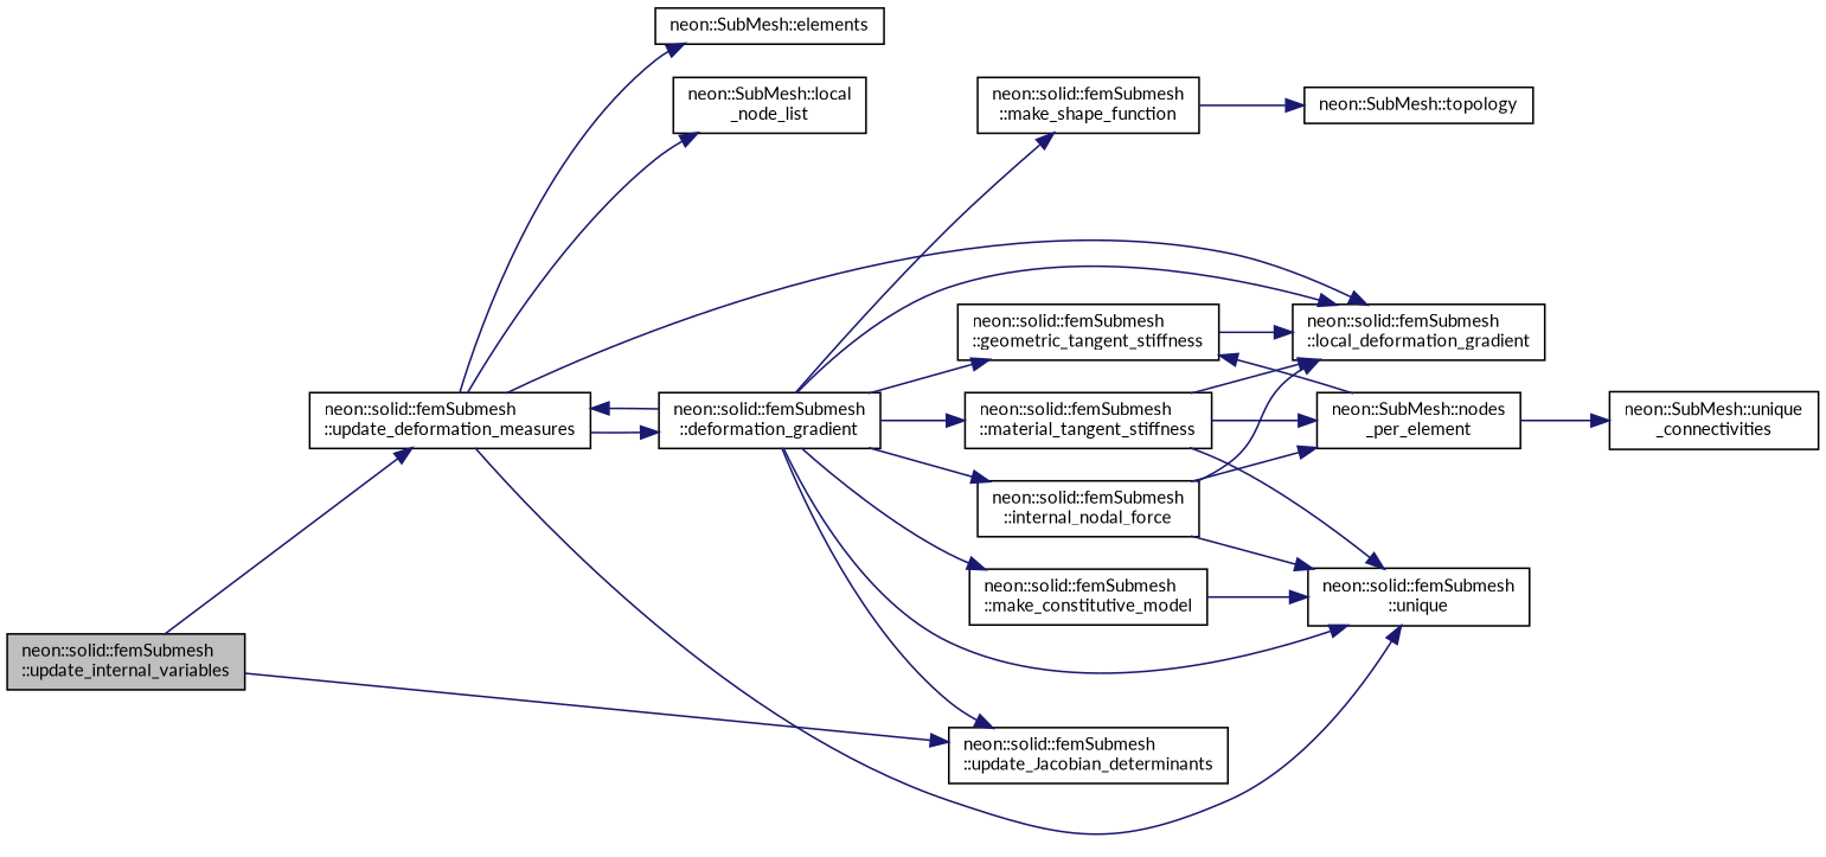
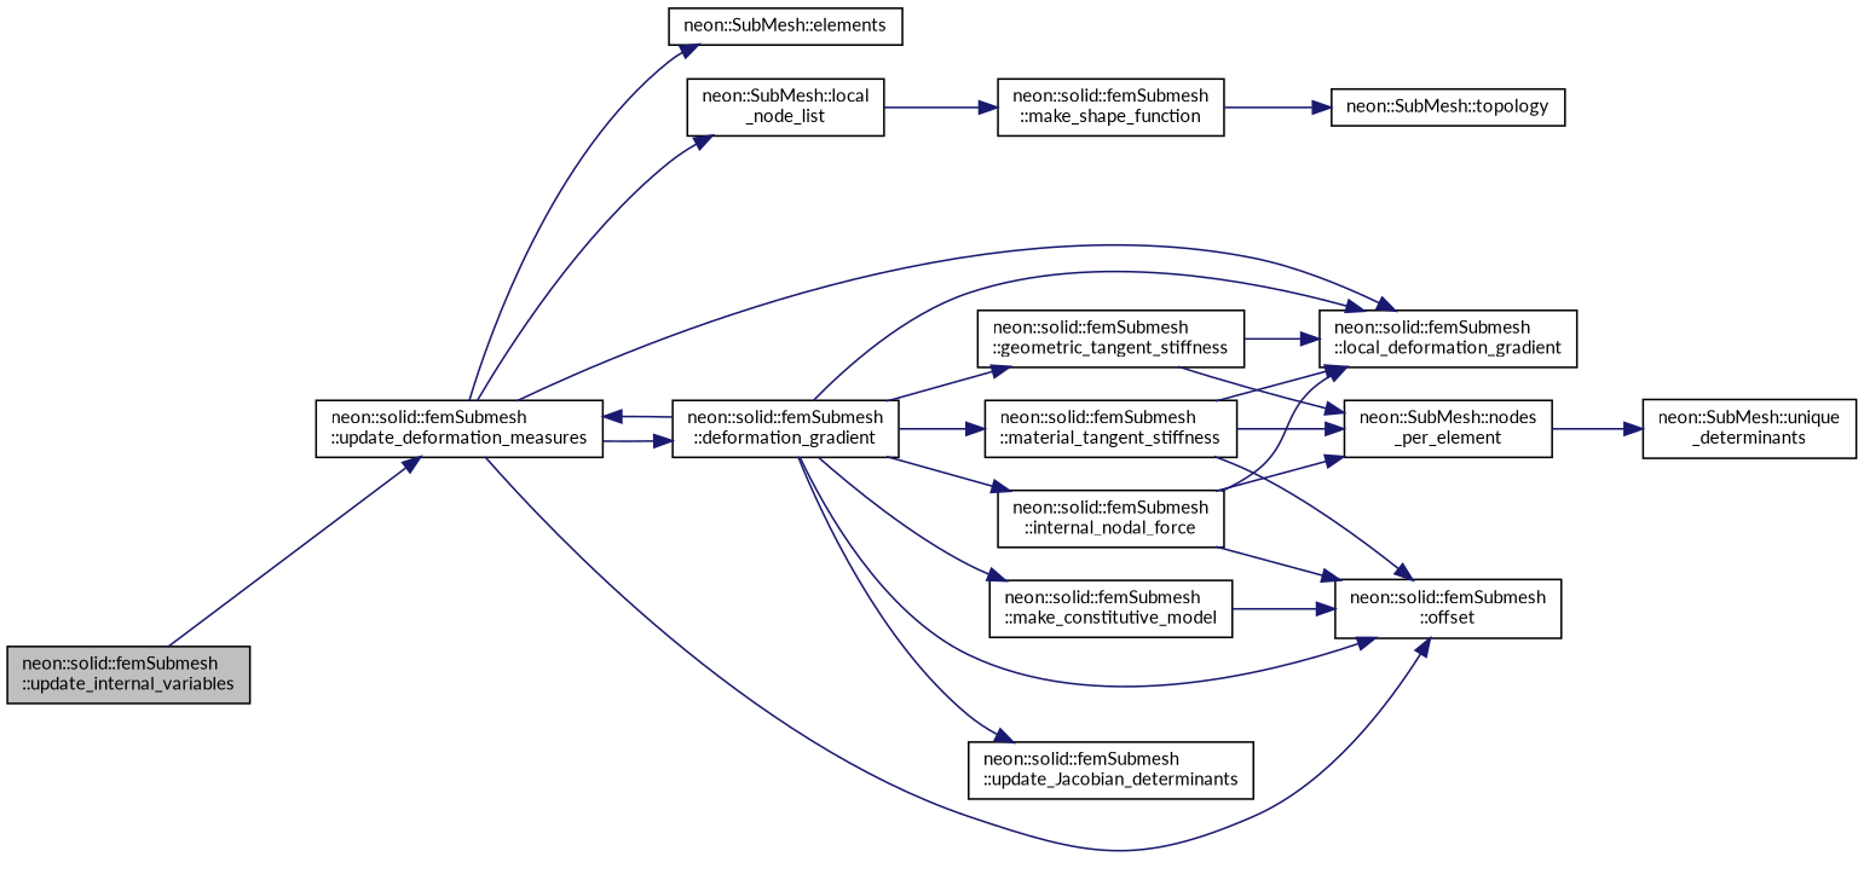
  digraph {
    fontname=Lato
    rankdir=LR
    node [color=black fillcolor=white fontname=Lato fontsize=10 shape=record style=filled]
    edge [color=midnightblue fontname=Lato fontsize=10 labelfontname=Helvetica labelfontsize=10 style=solid]
    n1 [fillcolor=grey75 fontcolor=black height=0.2 label="neon::solid::femSubmesh\l::update_internal_variables" width=0.4]
    n2 [height=0.2 label="neon::solid::femSubmesh\l::update_deformation_measures" width=0.4]
    n3 [height=0.2 label="neon::solid::femSubmesh\l::update_Jacobian_determinants" width=0.4]
    n4 [height=0.2 label="neon::SubMesh::elements" width=0.4]
    n5 [height=0.2 label="neon::SubMesh::local\l_node_list" width=0.4]
    n6 [height=0.2 label="neon::solid::femSubmesh\l::local_deformation_gradient" width=0.4]
-   n7 [height=0.2 label="neon::solid::femSubmesh\l::unique" width=0.4]
+   n7 [height=0.2 label="neon::solid::femSubmesh\l::offset" width=0.4]
    n8 [height=0.2 label="neon::solid::femSubmesh\l::deformation_gradient" width=0.4]
    n9 [height=0.2 label="neon::solid::femSubmesh\l::geometric_tangent_stiffness" width=0.4]
    n10 [height=0.2 label="neon::solid::femSubmesh\l::material_tangent_stiffness" width=0.4]
    n11 [height=0.2 label="neon::solid::femSubmesh\l::internal_nodal_force" width=0.4]
    n12 [height=0.2 label="neon::solid::femSubmesh\l::make_constitutive_model" width=0.4]
    n13 [height=0.2 label="neon::solid::femSubmesh\l::make_shape_function" width=0.4]
    n14 [height=0.2 label="neon::SubMesh::nodes\l_per_element" width=0.4]
    n15 [height=0.2 label="neon::SubMesh::topology" width=0.4]
-   n16 [height=0.2 label="neon::SubMesh::unique\l_connectivities" width=0.4]
+   n16 [height=0.2 label="neon::SubMesh::unique\l_determinants" width=0.4]
    n1 -> n2
-   n1 -> n3
    n2 -> n4
    n2 -> n5
    n2 -> n6
    n2 -> n7
    n2 -> n8
    n8 -> n2
    n8 -> n3
    n8 -> n6
    n8 -> n7
    n8 -> n9
    n8 -> n10
    n8 -> n11
    n8 -> n12
-   n8 -> n13
+   n5 -> n13
    n9 -> n6
-   n14 -> n9
+   n9 -> n14
    n10 -> n6
    n10 -> n7
    n10 -> n14
    n11 -> n6
    n11 -> n7
    n11 -> n14
    n12 -> n7
    n13 -> n15
    n14 -> n16
  }
